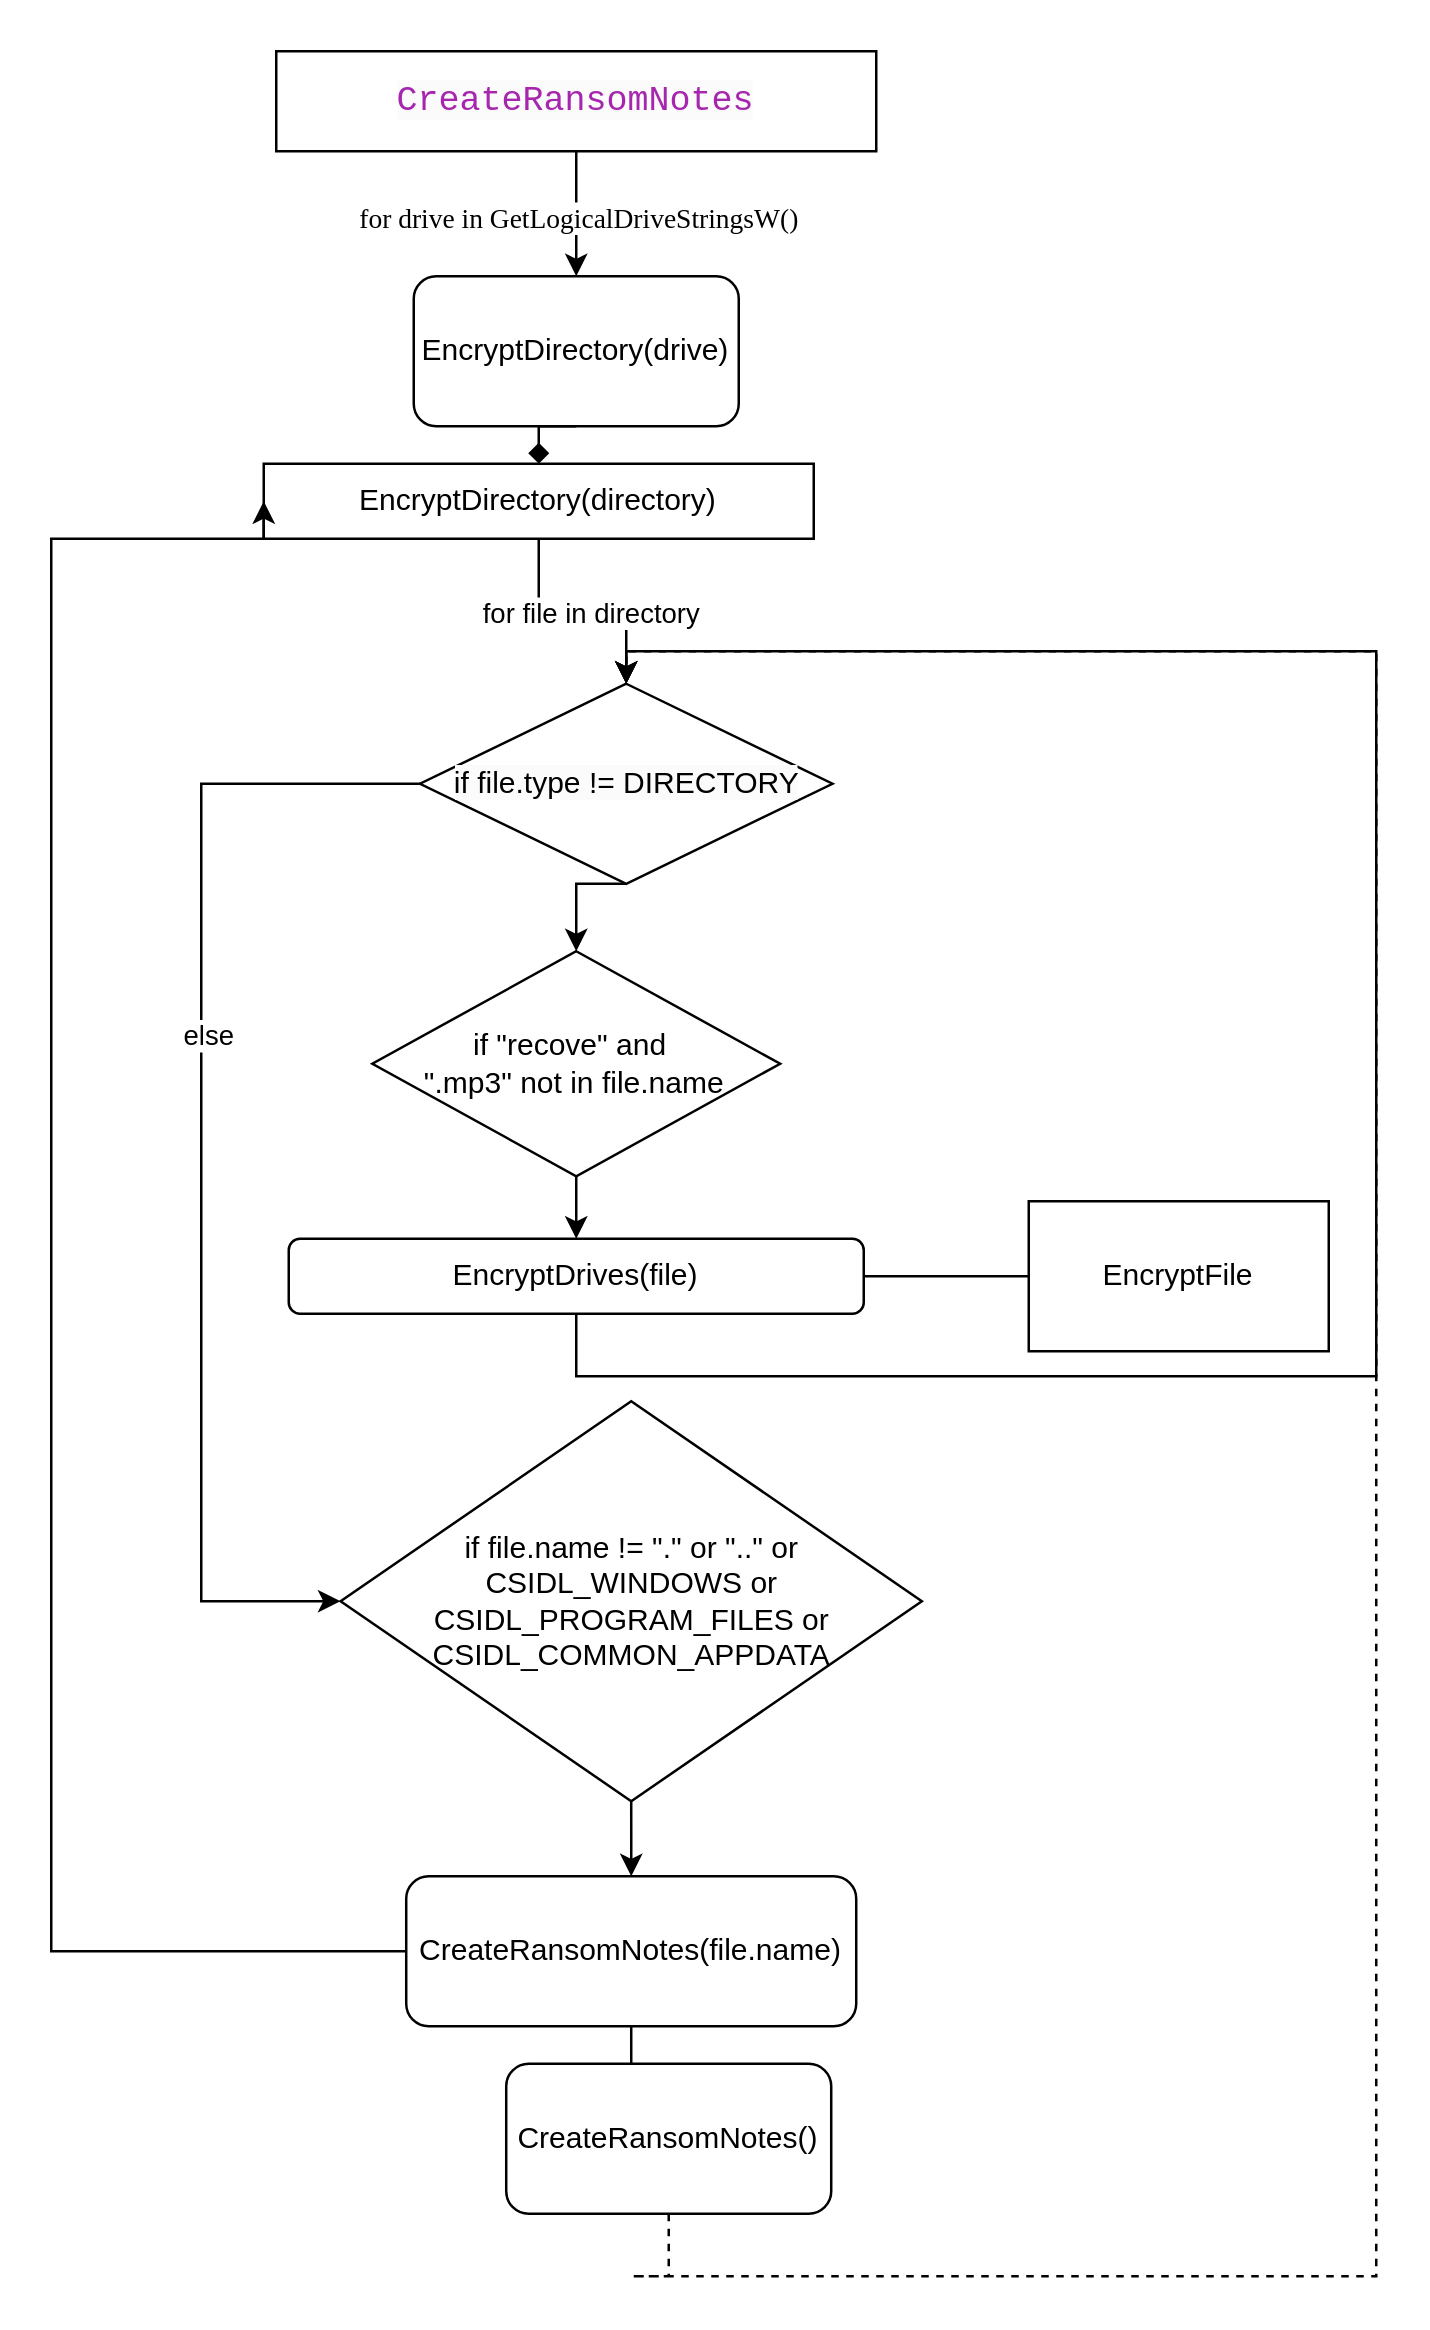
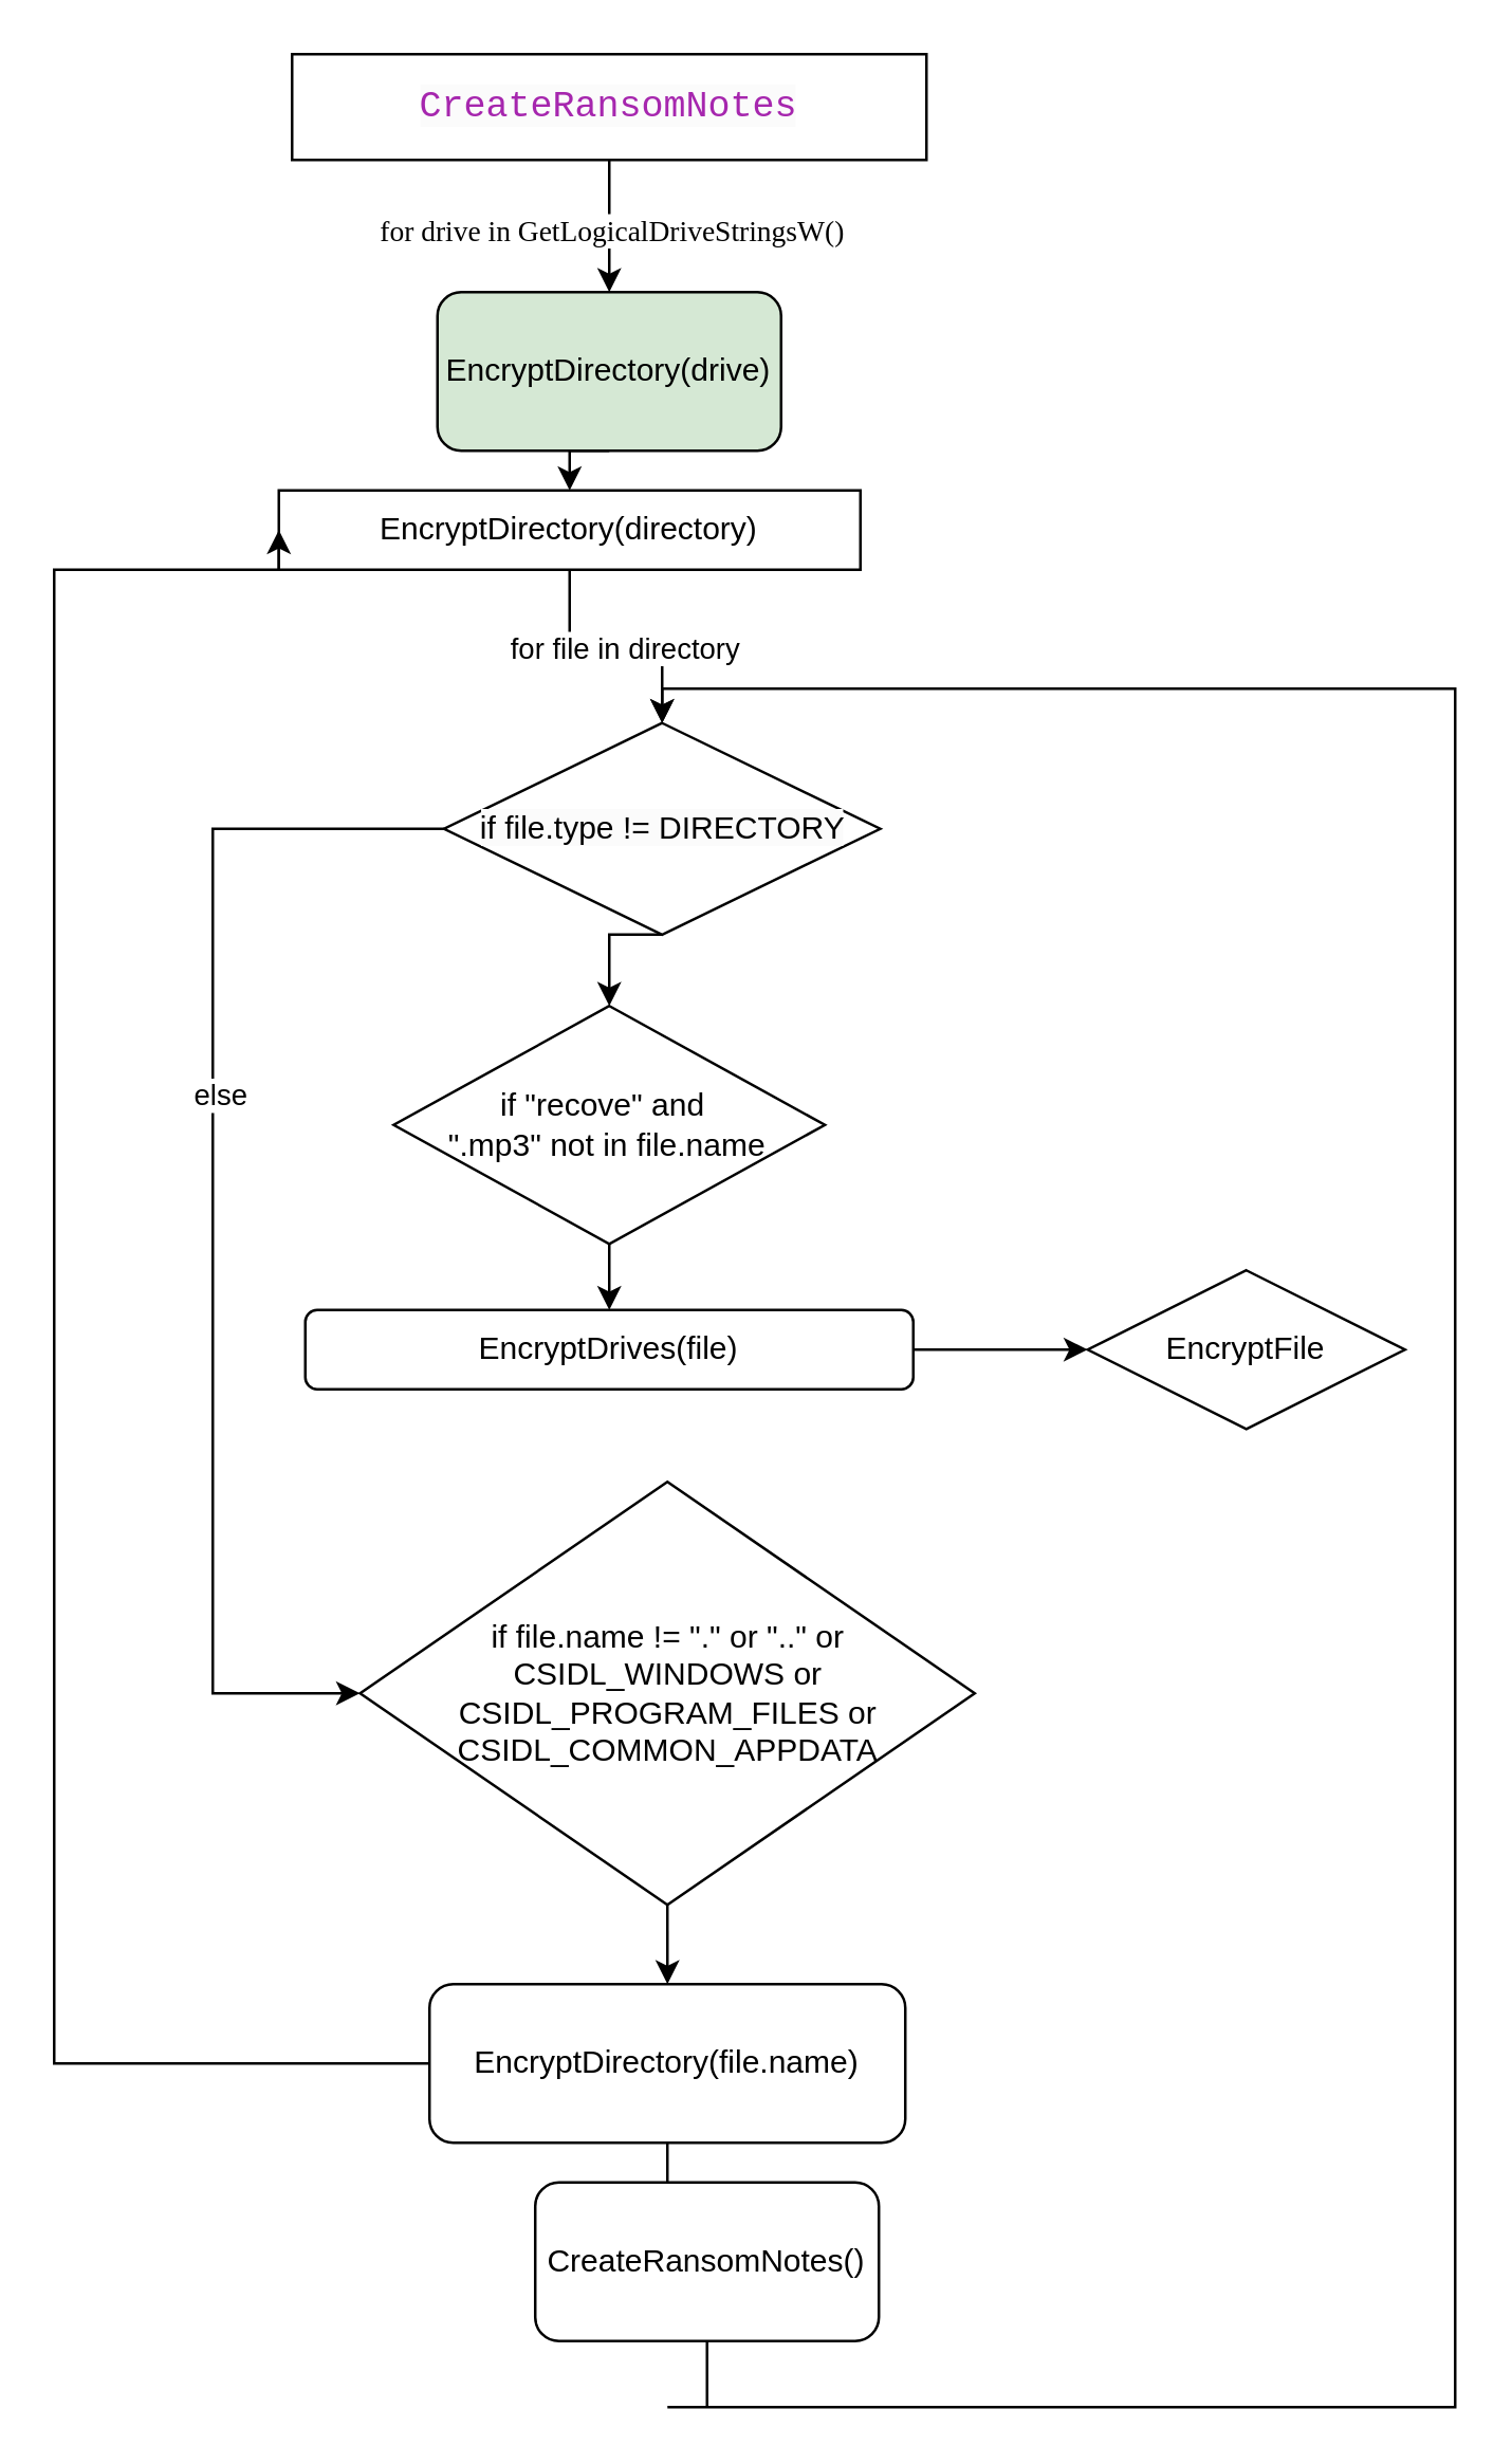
  <mxCell id="0" />
  <mxCell id="1" parent="0" />
  <mxCell id="2" style="edgeStyle=orthogonalEdgeStyle;rounded=0;orthogonalLoop=1;jettySize=auto;html=1;exitX=0.5;exitY=1;exitDx=0;exitDy=0;" edge="1" parent="1" source="4" target="22"><mxGeometry relative="1" as="geometry"><mxPoint x="230" y="140" as="targetPoint" /></mxGeometry></mxCell>
  <mxCell id="3" value="&lt;font face=&quot;Consolas&quot;&gt;for drive in&amp;nbsp;GetLogicalDriveStringsW()&lt;/font&gt;" style="edgeLabel;html=1;align=center;verticalAlign=middle;resizable=0;points=[];" connectable="0" vertex="1" parent="2"><mxGeometry x="0.034" relative="1" as="geometry"><mxPoint as="offset" /></mxGeometry></mxCell>
  <mxCell id="4" value="&lt;span style=&quot;color: rgb(166, 38, 174); font-family: Consolas, &amp;quot;Courier New&amp;quot;, monospace; font-size: 14px; font-style: normal; font-variant-ligatures: normal; font-variant-caps: normal; font-weight: 400; letter-spacing: normal; orphans: 2; text-align: center; text-indent: 0px; text-transform: none; widows: 2; word-spacing: 0px; -webkit-text-stroke-width: 0px; background-color: rgb(251, 251, 251); text-decoration-thickness: initial; text-decoration-style: initial; text-decoration-color: initial; float: none; display: inline !important;&quot;&gt;CreateRansomNotes&lt;/span&gt;" style="rounded=0;whiteSpace=wrap;html=1;" vertex="1" parent="1"><mxGeometry x="110" y="20" width="240" height="40" as="geometry" /></mxCell>
  <mxCell id="5" style="edgeStyle=orthogonalEdgeStyle;rounded=0;orthogonalLoop=1;jettySize=auto;html=1;exitX=0.5;exitY=1;exitDx=0;exitDy=0;entryX=0.5;entryY=0;entryDx=0;entryDy=0;" edge="1" parent="1" source="7" target="15"><mxGeometry relative="1" as="geometry"><mxPoint x="230" y="270" as="targetPoint" /></mxGeometry></mxCell>
  <mxCell id="6" value="for file in directory" style="edgeLabel;html=1;align=center;verticalAlign=middle;resizable=0;points=[];" connectable="0" vertex="1" parent="5"><mxGeometry x="-0.018" y="-2" relative="1" as="geometry"><mxPoint x="3" y="-2" as="offset" /></mxGeometry></mxCell>
  <mxCell id="7" value="EncryptDirectory(directory)" style="rounded=0;whiteSpace=wrap;html=1;" vertex="1" parent="1"><mxGeometry x="105" y="185" width="220" height="30" as="geometry" /></mxCell>
- <mxCell id="8" style="edgeStyle=orthogonalEdgeStyle;rounded=0;orthogonalLoop=1;jettySize=auto;html=1;exitX=1;exitY=0.5;exitDx=0;exitDy=0;endArrow=none;" edge="1" parent="1" source="10" target="11"><mxGeometry relative="1" as="geometry"><mxPoint x="390" y="430" as="targetPoint" /></mxGeometry></mxCell>
- <mxCell id="9" style="edgeStyle=orthogonalEdgeStyle;rounded=0;orthogonalLoop=1;jettySize=auto;html=1;exitX=0.5;exitY=1;exitDx=0;exitDy=0;entryX=0.5;entryY=0;entryDx=0;entryDy=0;" edge="1" parent="1" source="10" target="15"><mxGeometry relative="1" as="geometry"><Array as="points"><mxPoint x="230" y="525" /><mxPoint x="230" y="550" /><mxPoint x="550" y="550" /><mxPoint x="550" y="260" /><mxPoint x="230" y="260" /></Array></mxGeometry></mxCell>
+ <mxCell id="8" style="edgeStyle=orthogonalEdgeStyle;rounded=0;orthogonalLoop=1;jettySize=auto;html=1;exitX=1;exitY=0.5;exitDx=0;exitDy=0;" edge="1" parent="1" source="10" target="11"><mxGeometry relative="1" as="geometry"><mxPoint x="390" y="430" as="targetPoint" /></mxGeometry></mxCell>
  <mxCell id="10" value="EncryptDrives(file)" style="rounded=1;whiteSpace=wrap;html=1;" vertex="1" parent="1"><mxGeometry x="115" y="495" width="230" height="30" as="geometry" /></mxCell>
- <mxCell id="11" value="EncryptFile" style="rounded=0;whiteSpace=wrap;html=1;" vertex="1" parent="1"><mxGeometry x="411" y="480" width="120" height="60" as="geometry" /></mxCell>
+ <mxCell id="11" value="EncryptFile" style="rhombus;whiteSpace=wrap;html=1;" vertex="1" parent="1"><mxGeometry x="411" y="480" width="120" height="60" as="geometry" /></mxCell>
  <mxCell id="12" style="edgeStyle=orthogonalEdgeStyle;rounded=0;orthogonalLoop=1;jettySize=auto;html=1;exitX=0;exitY=0.5;exitDx=0;exitDy=0;entryX=0;entryY=0.5;entryDx=0;entryDy=0;" edge="1" parent="1" source="15" target="17"><mxGeometry relative="1" as="geometry"><mxPoint x="167.74" y="490" as="targetPoint" /><Array as="points"><mxPoint x="80" y="313" /><mxPoint x="80" y="640" /></Array></mxGeometry></mxCell>
  <mxCell id="13" value="else" style="edgeLabel;html=1;align=center;verticalAlign=middle;resizable=0;points=[];" connectable="0" vertex="1" parent="12"><mxGeometry x="-0.201" y="2" relative="1" as="geometry"><mxPoint as="offset" /></mxGeometry></mxCell>
  <mxCell id="14" style="edgeStyle=orthogonalEdgeStyle;rounded=0;orthogonalLoop=1;jettySize=auto;html=1;exitX=0.5;exitY=1;exitDx=0;exitDy=0;entryX=0.5;entryY=0;entryDx=0;entryDy=0;" edge="1" parent="1" source="15" target="26"><mxGeometry relative="1" as="geometry" /></mxCell>
  <mxCell id="15" value="&lt;span style=&quot;color: rgb(0, 0, 0); font-family: Helvetica; font-size: 12px; font-style: normal; font-variant-ligatures: normal; font-variant-caps: normal; font-weight: 400; letter-spacing: normal; orphans: 2; text-align: center; text-indent: 0px; text-transform: none; widows: 2; word-spacing: 0px; -webkit-text-stroke-width: 0px; background-color: rgb(251, 251, 251); text-decoration-thickness: initial; text-decoration-style: initial; text-decoration-color: initial; float: none; display: inline !important;&quot;&gt;if file.type != DIRECTORY&lt;/span&gt;" style="rhombus;whiteSpace=wrap;html=1;" vertex="1" parent="1"><mxGeometry x="167.5" y="273" width="165" height="80" as="geometry" /></mxCell>
  <mxCell id="16" style="edgeStyle=orthogonalEdgeStyle;rounded=0;orthogonalLoop=1;jettySize=auto;html=1;exitX=0.5;exitY=1;exitDx=0;exitDy=0;" edge="1" parent="1" source="17" target="20"><mxGeometry relative="1" as="geometry"><mxPoint x="251.99" y="750" as="targetPoint" /></mxGeometry></mxCell>
  <mxCell id="17" value="&lt;div style=&quot;&quot;&gt;if file.name != &quot;.&quot; or &quot;..&quot; or CSIDL_WINDOWS or CSIDL_PROGRAM_FILES or CSIDL_COMMON_APPDATA&lt;/div&gt;" style="rhombus;whiteSpace=wrap;html=1;align=center;" vertex="1" parent="1"><mxGeometry x="135.74" y="560" width="232.5" height="160" as="geometry" /></mxCell>
  <mxCell id="18" style="edgeStyle=orthogonalEdgeStyle;rounded=0;orthogonalLoop=1;jettySize=auto;html=1;exitX=0;exitY=0.5;exitDx=0;exitDy=0;entryX=0;entryY=0.5;entryDx=0;entryDy=0;" edge="1" parent="1" source="20" target="7"><mxGeometry relative="1" as="geometry"><Array as="points"><mxPoint x="20" y="780" /><mxPoint x="20" y="215" /></Array></mxGeometry></mxCell>
  <mxCell id="19" style="edgeStyle=orthogonalEdgeStyle;rounded=0;orthogonalLoop=1;jettySize=auto;html=1;exitX=0.5;exitY=1;exitDx=0;exitDy=0;" edge="1" parent="1" source="20" target="24"><mxGeometry relative="1" as="geometry"><mxPoint x="251.99" y="830" as="targetPoint" /></mxGeometry></mxCell>
- <mxCell id="20" value="CreateRansomNotes(file.name)" style="rounded=1;whiteSpace=wrap;html=1;" vertex="1" parent="1"><mxGeometry x="161.99" y="750" width="180" height="60" as="geometry" /></mxCell>
- <mxCell id="21" style="edgeStyle=orthogonalEdgeStyle;rounded=0;orthogonalLoop=1;jettySize=auto;html=1;exitX=0.5;exitY=1;exitDx=0;exitDy=0;entryX=0.5;entryY=0;entryDx=0;entryDy=0;endArrow=diamond;" edge="1" parent="1" source="22" target="7"><mxGeometry relative="1" as="geometry" /></mxCell>
- <mxCell id="22" value="EncryptDirectory(drive)" style="rounded=1;whiteSpace=wrap;html=1;" vertex="1" parent="1"><mxGeometry x="165" y="110" width="130" height="60" as="geometry" /></mxCell>
- <mxCell id="23" style="edgeStyle=orthogonalEdgeStyle;rounded=0;orthogonalLoop=1;jettySize=auto;html=1;exitX=0.5;exitY=1;exitDx=0;exitDy=0;entryX=0.5;entryY=0;entryDx=0;entryDy=0;dashed=1;" edge="1" parent="1" source="24" target="15"><mxGeometry relative="1" as="geometry"><Array as="points"><mxPoint x="252" y="910" /><mxPoint x="550" y="910" /><mxPoint x="550" y="260" /><mxPoint x="230" y="260" /></Array></mxGeometry></mxCell>
+ <mxCell id="20" value="EncryptDirectory(file.name)" style="rounded=1;whiteSpace=wrap;html=1;" vertex="1" parent="1"><mxGeometry x="161.99" y="750" width="180" height="60" as="geometry" /></mxCell>
+ <mxCell id="21" style="edgeStyle=orthogonalEdgeStyle;rounded=0;orthogonalLoop=1;jettySize=auto;html=1;exitX=0.5;exitY=1;exitDx=0;exitDy=0;entryX=0.5;entryY=0;entryDx=0;entryDy=0;" edge="1" parent="1" source="22" target="7"><mxGeometry relative="1" as="geometry" /></mxCell>
+ <mxCell id="22" value="EncryptDirectory(drive)" style="rounded=1;whiteSpace=wrap;html=1;fillColor=#d5e8d4;" vertex="1" parent="1"><mxGeometry x="165" y="110" width="130" height="60" as="geometry" /></mxCell>
+ <mxCell id="23" style="edgeStyle=orthogonalEdgeStyle;rounded=0;orthogonalLoop=1;jettySize=auto;html=1;exitX=0.5;exitY=1;exitDx=0;exitDy=0;entryX=0.5;entryY=0;entryDx=0;entryDy=0;" edge="1" parent="1" source="24" target="15"><mxGeometry relative="1" as="geometry"><Array as="points"><mxPoint x="252" y="910" /><mxPoint x="550" y="910" /><mxPoint x="550" y="260" /><mxPoint x="230" y="260" /></Array></mxGeometry></mxCell>
  <mxCell id="24" value="CreateRansomNotes()" style="rounded=1;whiteSpace=wrap;html=1;" vertex="1" parent="1"><mxGeometry x="201.99" y="825" width="130" height="60" as="geometry" /></mxCell>
  <mxCell id="25" style="edgeStyle=orthogonalEdgeStyle;rounded=0;orthogonalLoop=1;jettySize=auto;html=1;exitX=0.5;exitY=1;exitDx=0;exitDy=0;entryX=0.5;entryY=0;entryDx=0;entryDy=0;" edge="1" parent="1" source="26" target="10"><mxGeometry relative="1" as="geometry" /></mxCell>
  <mxCell id="26" value="&lt;div style=&quot;&quot;&gt;&lt;span style=&quot;background-color: initial;&quot;&gt;if &quot;recove&quot; and&amp;nbsp;&lt;/span&gt;&lt;/div&gt;&lt;div style=&quot;&quot;&gt;&lt;span style=&quot;background-color: initial;&quot;&gt;&quot;.mp3&quot;&amp;nbsp;&lt;/span&gt;&lt;span style=&quot;background-color: initial;&quot;&gt;not in file.name&lt;/span&gt;&lt;/div&gt;" style="rhombus;whiteSpace=wrap;html=1;align=center;" vertex="1" parent="1"><mxGeometry x="148.44" y="380" width="163.12" height="90" as="geometry" /></mxCell>
